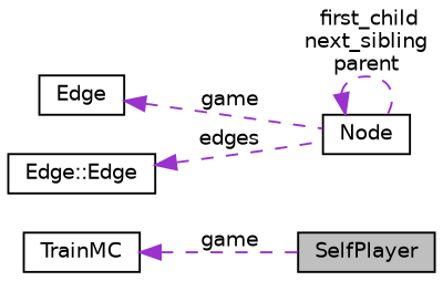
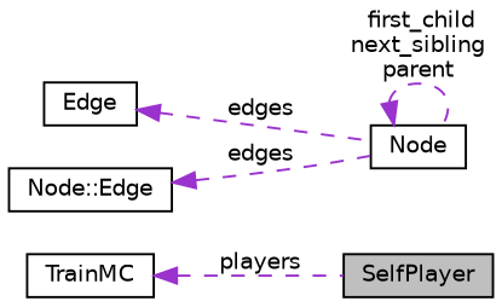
  digraph {
    rankdir=LR
    node [color=black fillcolor=white fontname=Helvetica fontsize=10 shape=record style=filled]
    edge [color=darkorchid3 dir=back fontname=Helvetica fontsize=10 labelfontname=Helvetica labelfontsize=10 style=dashed]
    n1 [fillcolor=grey75 fontcolor=black height=0.2 label=SelfPlayer width=0.4]
    n2 [height=0.2 label=TrainMC width=0.4]
    n3 [height=0.2 label="Node" width=0.4]
    n4 [height=0.2 label="Edge" width=0.4]
-   n5 [height=0.2 label="Edge::Edge" width=0.4]
-   n2 -> n1 [label=" game"]
+   n5 [height=0.2 label="Node::Edge" width=0.4]
+   n2 -> n1 [label=" players"]
    n3 -> n3 [label=" first_child\nnext_sibling\nparent"]
-   n4 -> n3 [label=" game"]
+   n4 -> n3 [label=" edges"]
    n5 -> n3 [label=" edges"]
  }
